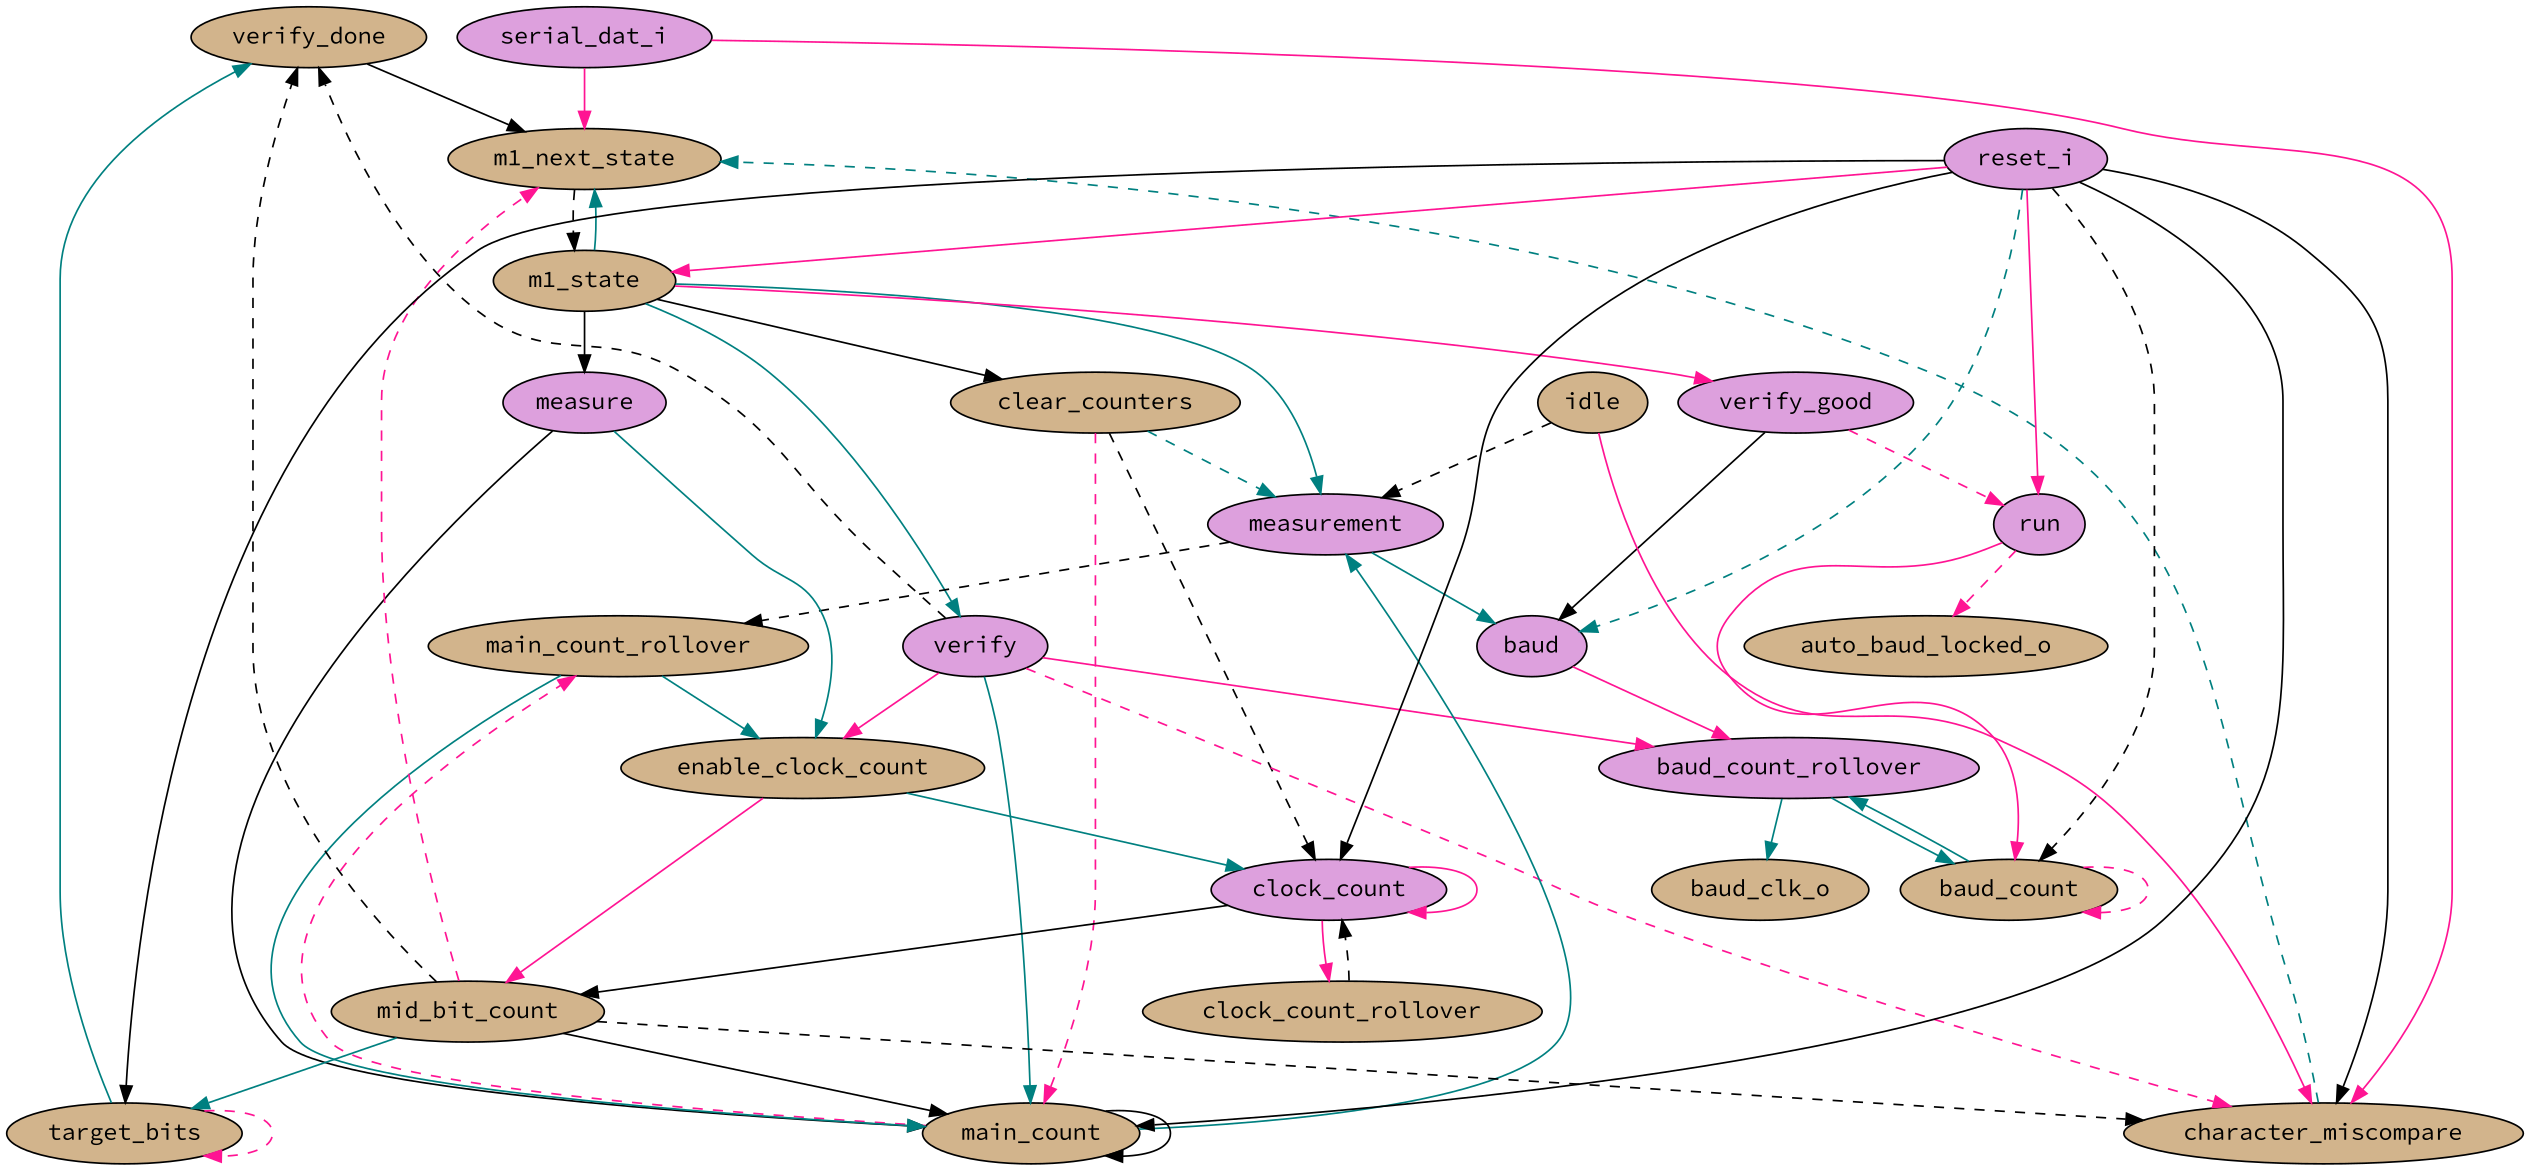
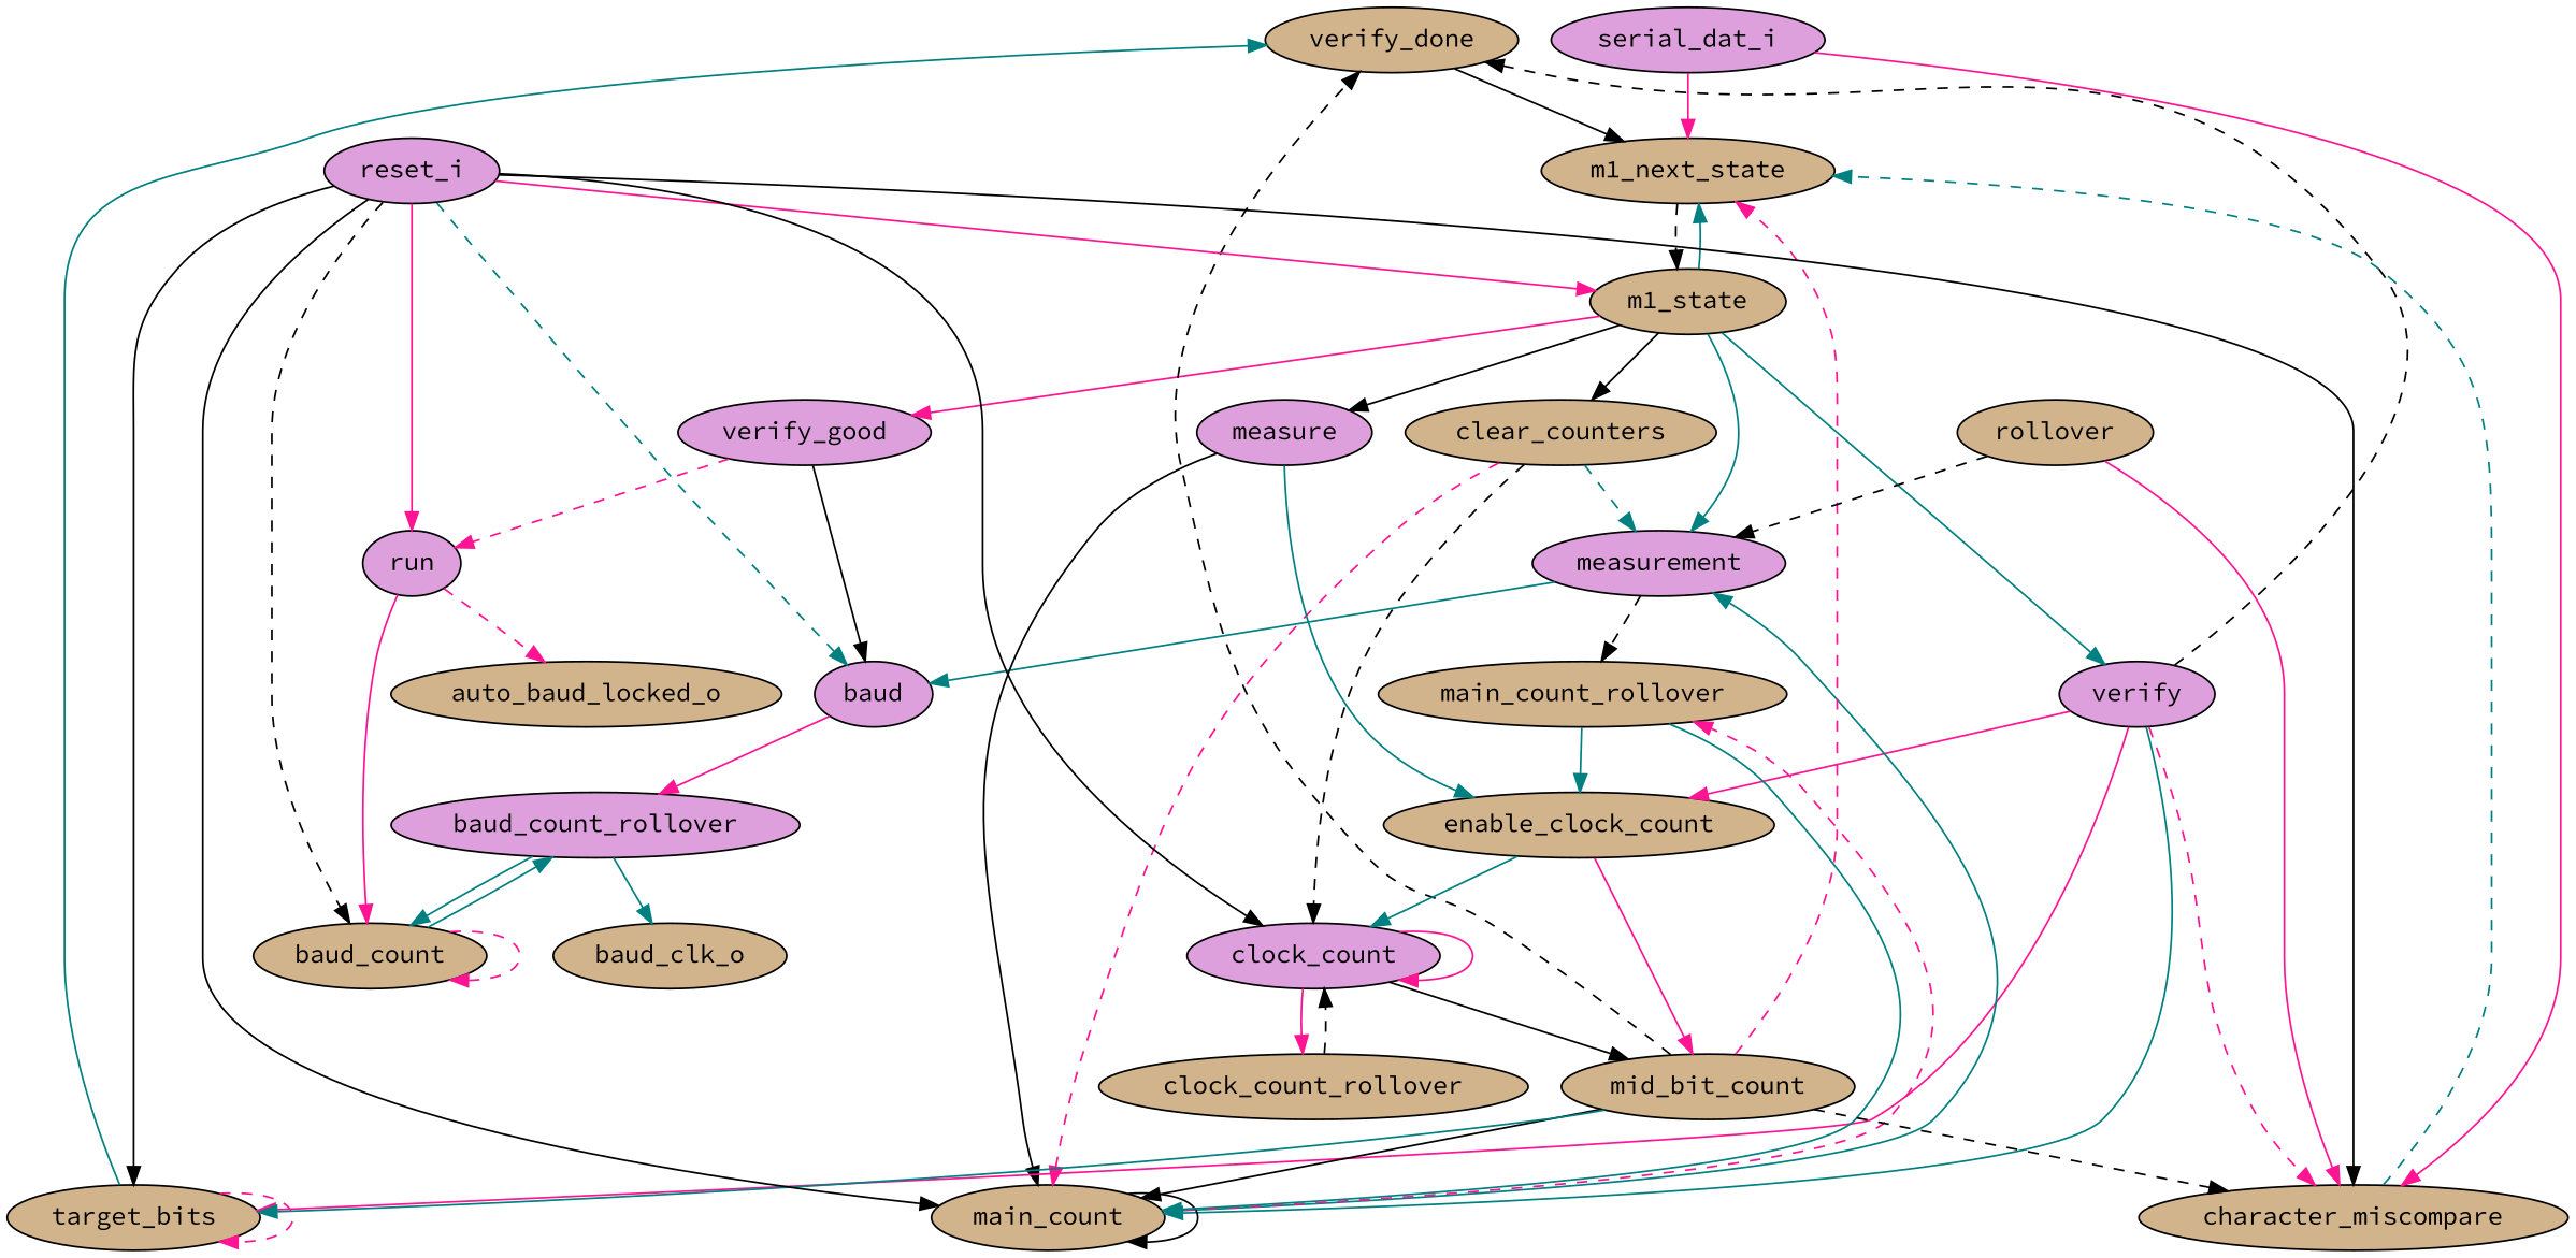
  digraph {
    fontname="Source Code Pro"
    node [fillcolor=tan fontname="Source Code Pro" style=filled]
    edge [color=black fontname="Source Code Pro" style=solid weight=1.0]
    verify_done
    m1_next_state
    m1_state
    clear_counters
    measurement [fillcolor=plum]
    measure [fillcolor=plum]
    verify [fillcolor=plum]
    verify_good [fillcolor=plum]
    character_miscompare
    main_count
    clock_count [fillcolor=plum]
    main_count_rollover
    clock_count_rollover
    mid_bit_count
    baud [fillcolor=plum]
    enable_clock_count
    target_bits
    baud_count_rollover [fillcolor=plum]
    baud_count
    baud_clk_o
    run [fillcolor=plum]
    auto_baud_locked_o
-   idle
+   idle [label=rollover]
    serial_dat_i [fillcolor=plum]
    reset_i [fillcolor=plum]
    verify_done -> m1_next_state [weight=2.0]
    m1_next_state -> m1_state [style=dashed]
    m1_state -> m1_next_state [color=teal weight=20.0]
    m1_state -> clear_counters [weight=2.0]
    m1_state -> measurement [color=teal weight=2.0]
    m1_state -> measure [weight=10.0]
    m1_state -> verify [color=teal weight=2.0]
    m1_state -> verify_good [color=deeppink]
    clear_counters -> measurement [color=teal style=dashed]
    clear_counters -> main_count [color=deeppink style=dashed weight=4.0]
    clear_counters -> clock_count [style=dashed weight=3.0]
    measurement -> main_count_rollover [style=dashed]
    measurement -> baud [color=teal]
    measure -> main_count [weight=3.0]
    measure -> enable_clock_count [color=teal]
    verify -> verify_done [style=dashed]
    verify -> character_miscompare [color=deeppink style=dashed]
    verify -> main_count [color=teal weight=2.0]
    verify -> enable_clock_count [color=deeppink]
-   verify -> baud_count_rollover [color=deeppink weight=2.0]
+   verify -> target_bits [color=deeppink weight=2.0]
    verify_good -> baud
    verify_good -> run [color=deeppink style=dashed]
    character_miscompare -> m1_next_state [color=teal style=dashed weight=2.0]
    main_count -> measurement [color=teal]
    main_count -> main_count [weight=2.0]
    main_count -> main_count_rollover [color=deeppink style=dashed]
    clock_count -> clock_count [color=deeppink]
    clock_count -> clock_count_rollover [color=deeppink]
    clock_count -> mid_bit_count
    main_count_rollover -> main_count [color=teal weight=2.0]
    main_count_rollover -> enable_clock_count [color=teal]
    clock_count_rollover -> clock_count [style=dashed weight=2.0]
    mid_bit_count -> verify_done [style=dashed]
    mid_bit_count -> m1_next_state [color=deeppink style=dashed weight=10.0]
    mid_bit_count -> character_miscompare [style=dashed]
    mid_bit_count -> main_count [weight=3.0]
    mid_bit_count -> target_bits [color=teal]
    baud -> baud_count_rollover [color=deeppink]
    enable_clock_count -> clock_count [color=teal weight=2.0]
    enable_clock_count -> mid_bit_count [color=deeppink]
    target_bits -> verify_done [color=teal]
    target_bits -> target_bits [color=deeppink style=dashed]
    baud_count_rollover -> baud_count [color=teal weight=2.0]
    baud_count_rollover -> baud_clk_o [color=teal]
    baud_count -> baud_count_rollover [color=teal]
    baud_count -> baud_count [color=deeppink style=dashed]
    run -> baud_count [color=deeppink weight=2.0]
    run -> auto_baud_locked_o [color=deeppink style=dashed]
    idle -> measurement [style=dashed weight=2.0]
    idle -> character_miscompare [color=deeppink]
    serial_dat_i -> m1_next_state [color=deeppink weight=16.0]
    serial_dat_i -> character_miscompare [color=deeppink]
    reset_i -> m1_state [color=deeppink weight=2.0]
    reset_i -> character_miscompare [weight=3.0]
    reset_i -> main_count [weight=5.0]
    reset_i -> clock_count [weight=4.0]
    reset_i -> baud [color=teal style=dashed weight=2.0]
    reset_i -> target_bits [weight=3.0]
    reset_i -> baud_count [style=dashed weight=3.0]
    reset_i -> run [color=deeppink weight=2.0]
  }
